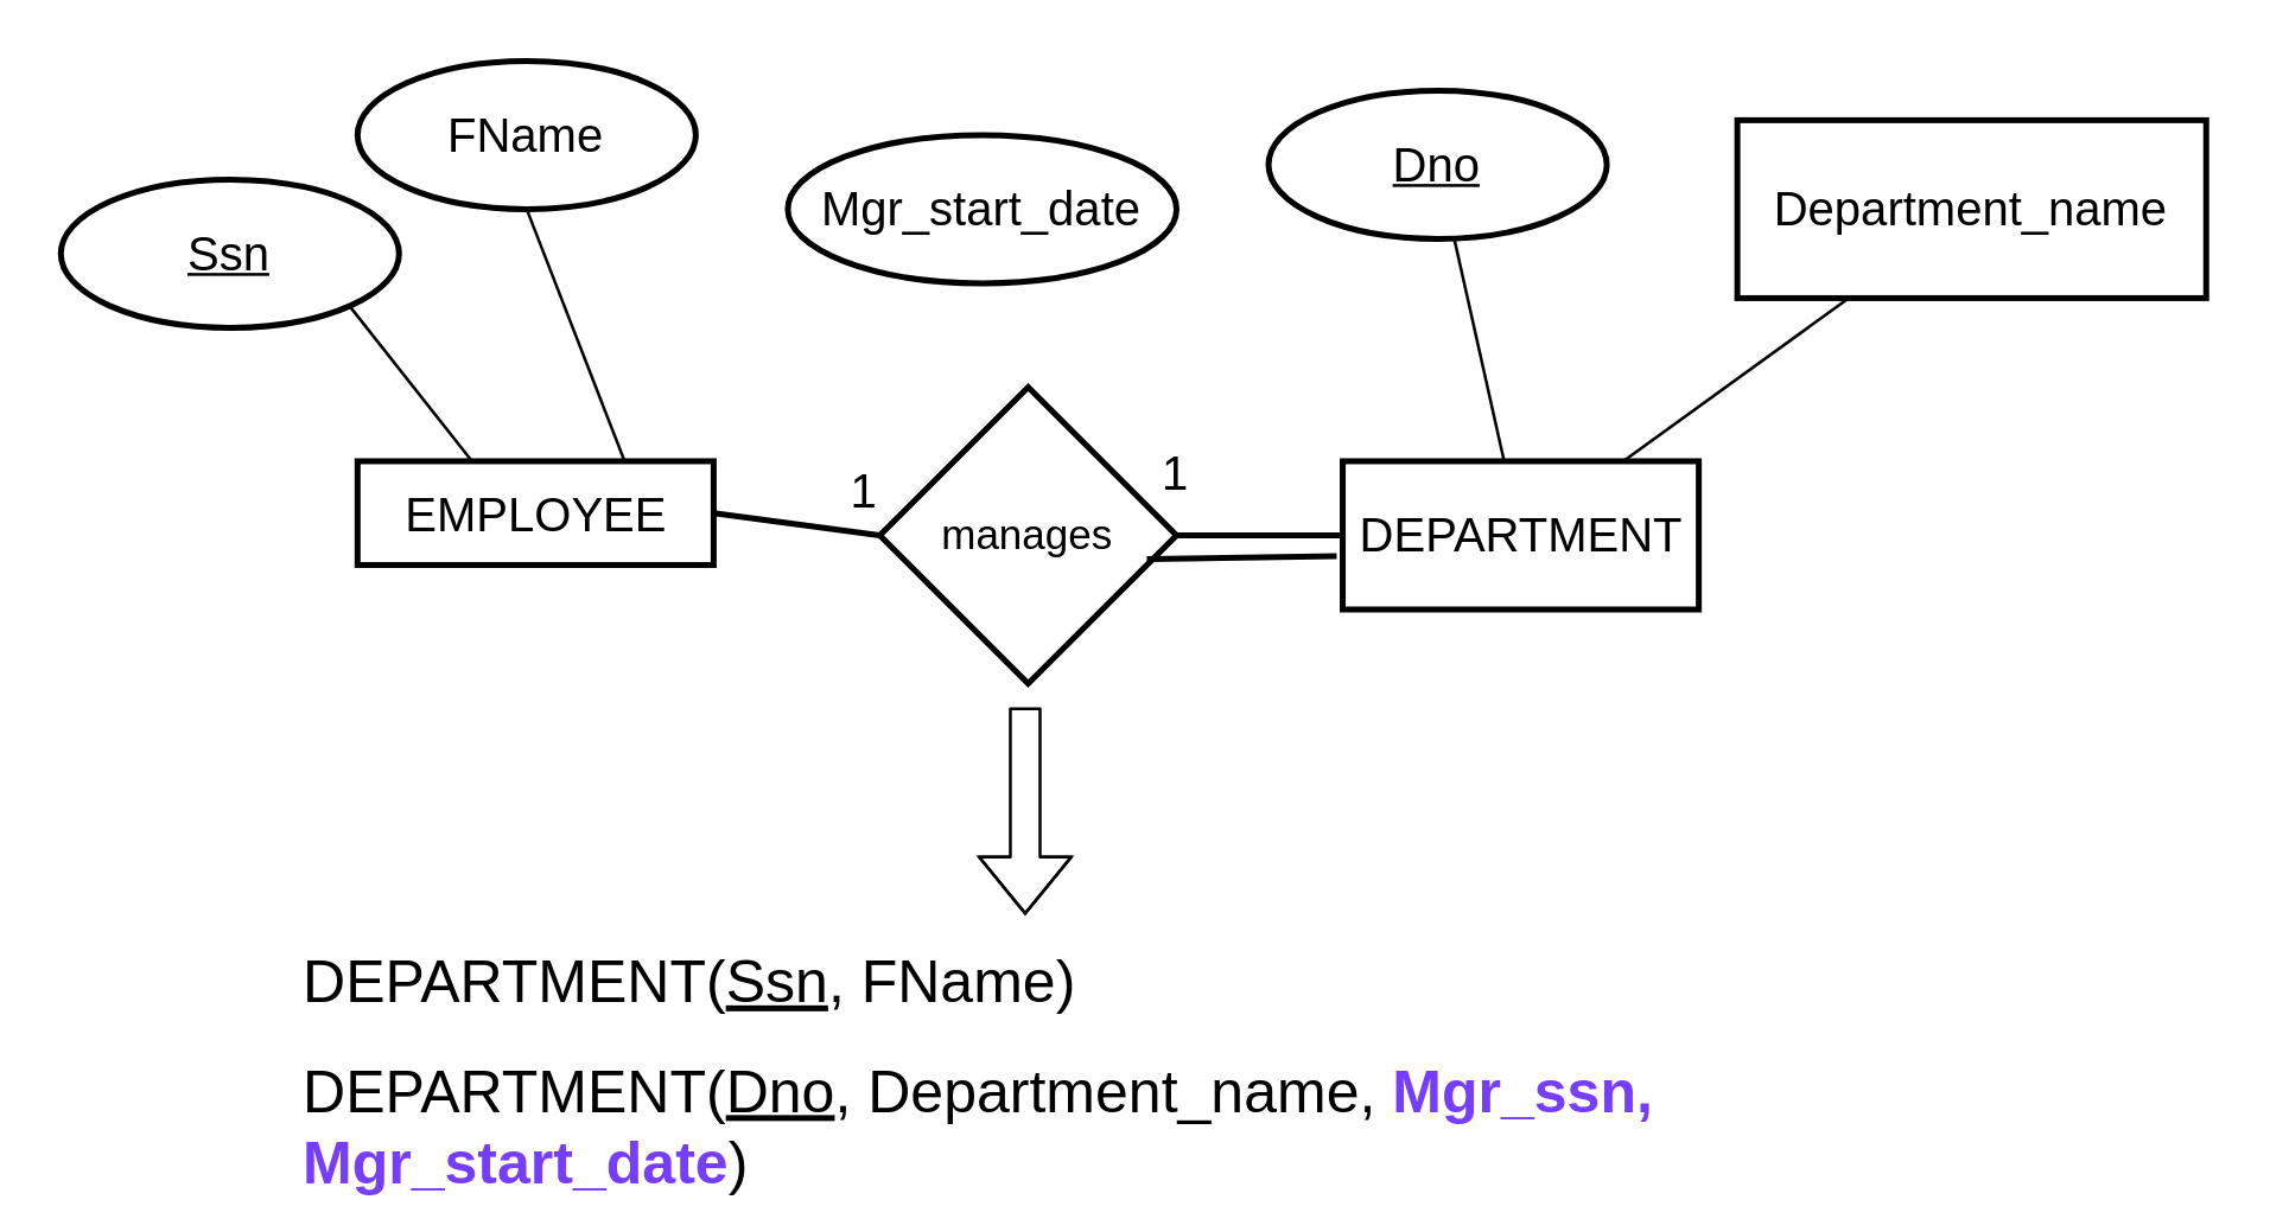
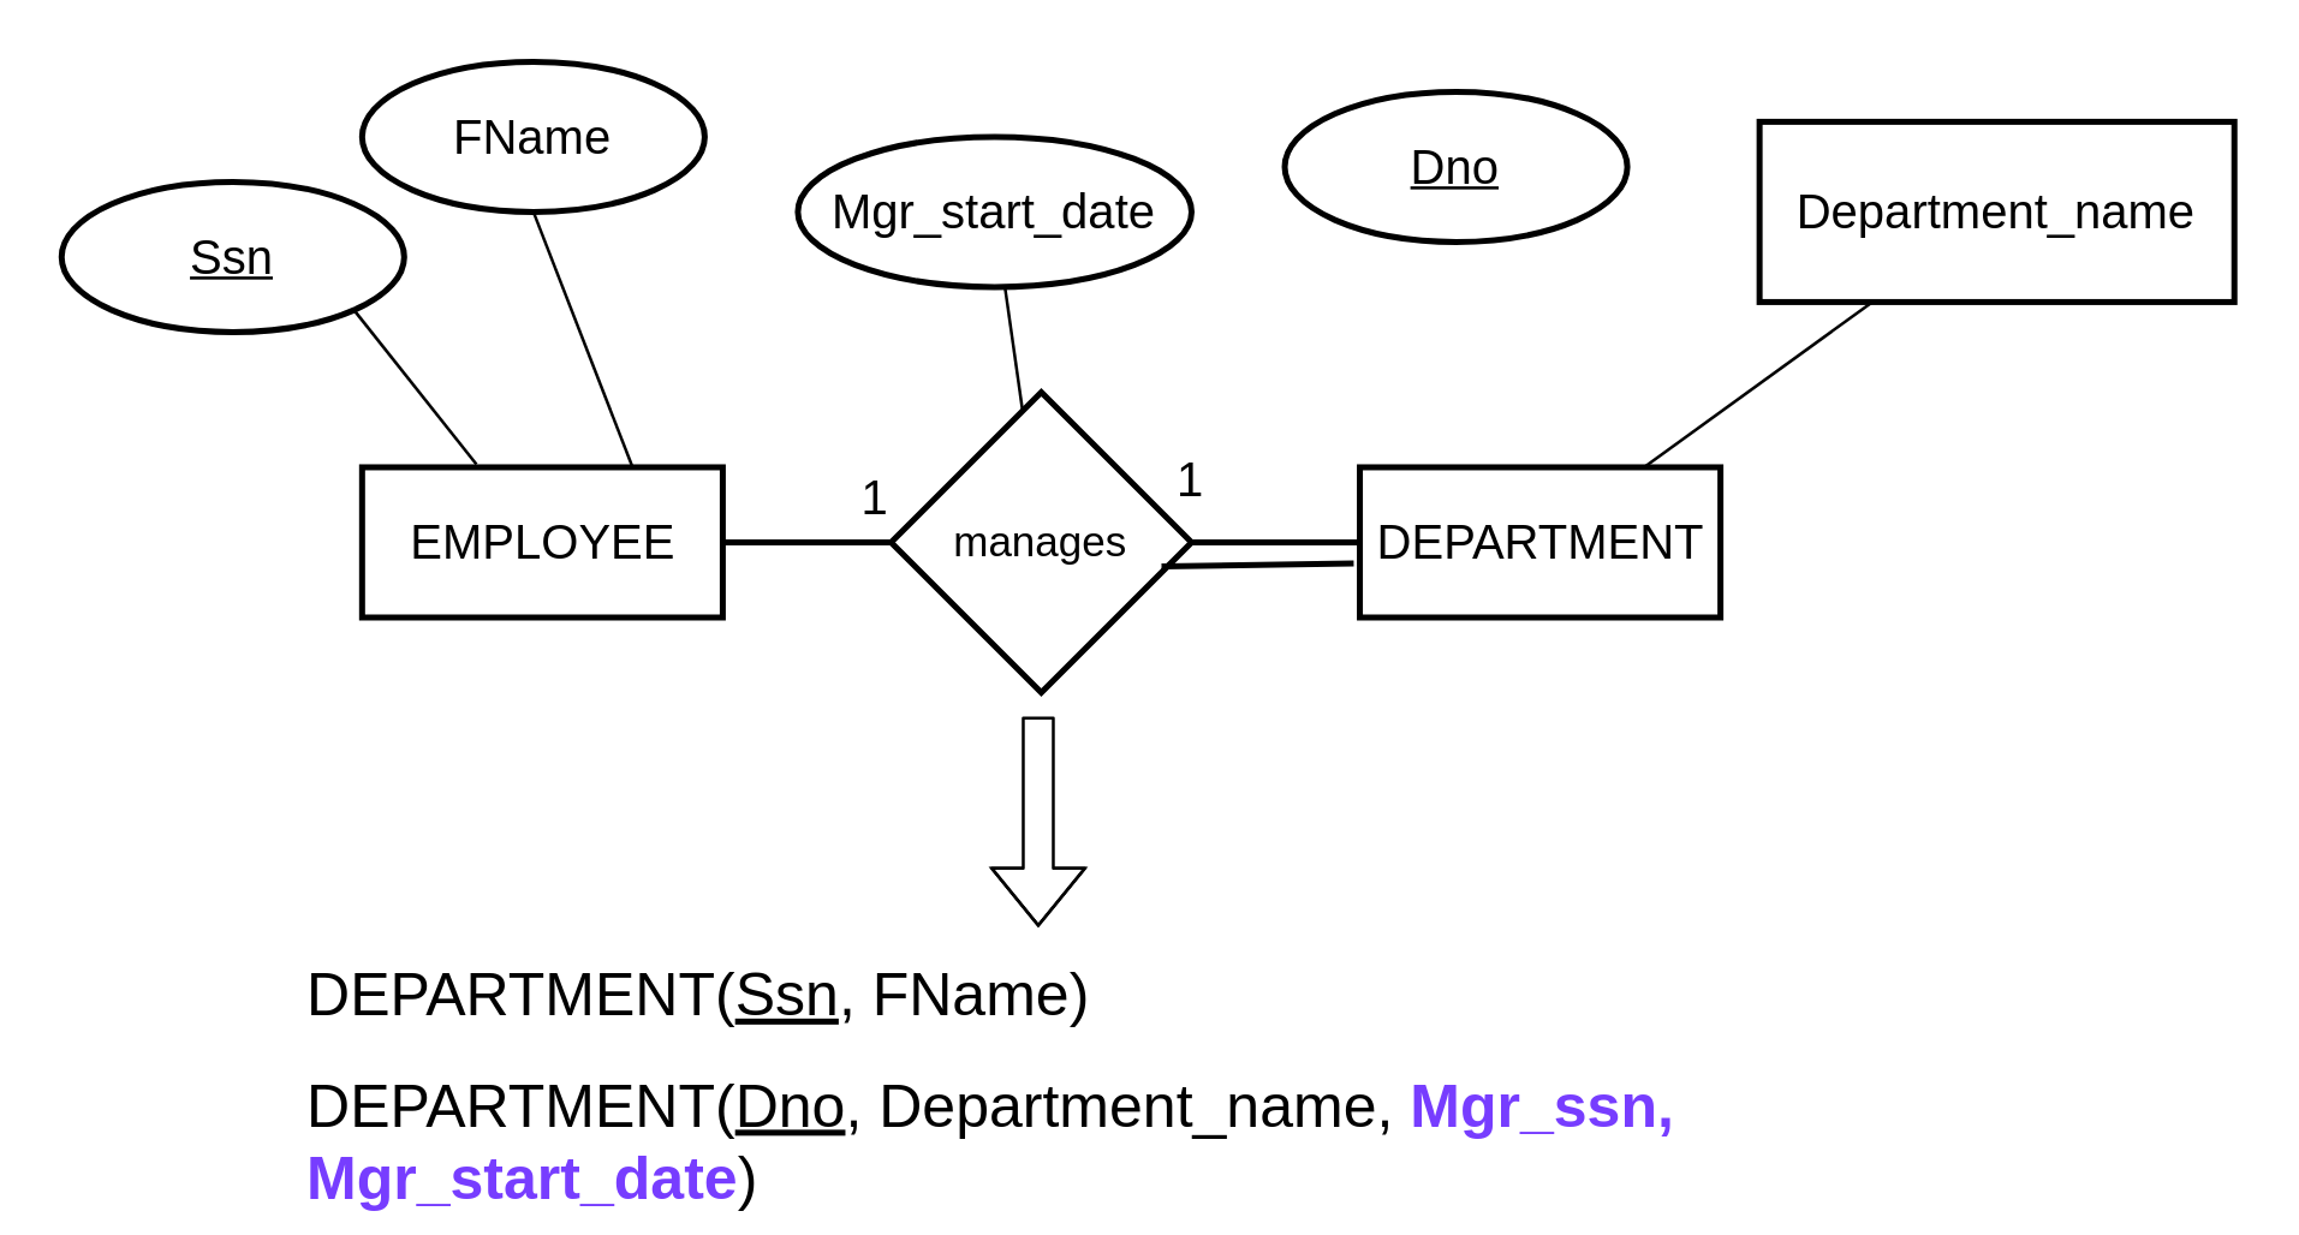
  <mxCell id="0" />
  <mxCell id="1" parent="0" />
- <mxCell id="2" value="EMPLOYEE" style="html=1;fillColor=none;fontSize=16;strokeWidth=2;" parent="1" vertex="1"><mxGeometry x="120" y="155" width="120" height="35" as="geometry" /></mxCell>
+ <mxCell id="2" value="EMPLOYEE" style="html=1;fillColor=none;fontSize=16;strokeWidth=2;" parent="1" vertex="1"><mxGeometry x="120" y="155" width="120" height="50" as="geometry" /></mxCell>
  <mxCell id="3" value="DEPARTMENT" style="html=1;fillColor=none;fontSize=16;strokeWidth=2;" parent="1" vertex="1"><mxGeometry x="452" y="155" width="120" height="50" as="geometry" /></mxCell>
  <mxCell id="4" value="manages" style="shape=rhombus;strokeWidth=2;fontSize=17;perimeter=rhombusPerimeter;whiteSpace=wrap;html=1;align=center;fontSize=14;fillColor=none;" parent="1" vertex="1"><mxGeometry x="296" y="130" width="100" height="100" as="geometry" /></mxCell>
  <mxCell id="5" value="" style="endArrow=none;html=1;exitX=1;exitY=0.5;exitDx=0;exitDy=0;endFill=0;strokeWidth=2;" parent="1" source="2" edge="1"><mxGeometry width="50" height="50" relative="1" as="geometry"><mxPoint x="220.656" y="-11.042" as="sourcePoint" /><mxPoint x="296" y="180" as="targetPoint" /></mxGeometry></mxCell>
  <mxCell id="6" value="" style="endArrow=none;html=1;entryX=0;entryY=0.5;entryDx=0;entryDy=0;endFill=0;strokeWidth=2;" parent="1" target="3" edge="1" source="4"><mxGeometry width="50" height="50" relative="1" as="geometry"><mxPoint x="400" y="180" as="sourcePoint" /><mxPoint x="306" y="190" as="targetPoint" /></mxGeometry></mxCell>
  <mxCell id="7" value="1" style="text;html=1;strokeColor=none;fillColor=none;align=center;verticalAlign=middle;whiteSpace=wrap;rounded=0;fontSize=16;" parent="1" vertex="1"><mxGeometry x="275.5" y="155" width="30" height="20" as="geometry" /></mxCell>
  <mxCell id="8" value="1" style="text;html=1;strokeColor=none;fillColor=none;align=center;verticalAlign=middle;whiteSpace=wrap;rounded=0;fontSize=16;" parent="1" vertex="1"><mxGeometry x="381" y="149" width="30" height="20" as="geometry" /></mxCell>
  <mxCell id="9" value="Mgr_start_date" style="ellipse;whiteSpace=wrap;html=1;strokeWidth=2;fillColor=none;fontSize=16;" parent="1" vertex="1"><mxGeometry x="265" y="45" width="131" height="50" as="geometry" /></mxCell>
  <mxCell id="10" value="" style="shape=flexArrow;endArrow=classic;html=1;" edge="1" parent="1"><mxGeometry width="50" height="50" relative="1" as="geometry"><mxPoint x="345" y="238" as="sourcePoint" /><mxPoint x="345" y="308" as="targetPoint" /><Array as="points"><mxPoint x="345" y="248" /></Array></mxGeometry></mxCell>
  <mxCell id="11" value="DEPARTMENT(&lt;u&gt;Ssn&lt;/u&gt;, FName)" style="text;html=1;strokeColor=none;fillColor=none;align=left;verticalAlign=middle;whiteSpace=wrap;rounded=0;fontSize=20;" vertex="1" parent="1"><mxGeometry x="99.5" y="320" width="462" height="20" as="geometry" /></mxCell>
  <mxCell id="12" value="DEPARTMENT(&lt;u&gt;Dno&lt;/u&gt;, Department_name, &lt;b&gt;&lt;font color=&quot;#773dff&quot;&gt;Mgr_ssn, Mgr_start_date&lt;/font&gt;&lt;/b&gt;)" style="text;html=1;strokeColor=none;fillColor=none;align=left;verticalAlign=middle;whiteSpace=wrap;rounded=0;fontSize=20;" vertex="1" parent="1"><mxGeometry x="99.5" y="369" width="462" height="20" as="geometry" /></mxCell>
  <mxCell id="13" value="Ssn" style="ellipse;whiteSpace=wrap;html=1;strokeWidth=2;fillColor=none;fontSize=16;fontStyle=4" vertex="1" parent="1"><mxGeometry y="60" width="114" height="50" as="geometry" x="20" /></mxCell>
  <mxCell id="14" value="" style="endArrow=none;html=1;exitX=0.75;exitY=0;exitDx=0;exitDy=0;entryX=0.5;entryY=1;entryDx=0;entryDy=0;" edge="1" parent="1" source="2" target="15"><mxGeometry width="50" height="50" relative="1" as="geometry"><mxPoint x="169" y="155" as="sourcePoint" /><mxPoint x="219" y="105" as="targetPoint" /></mxGeometry></mxCell>
  <mxCell id="15" value="FName" style="ellipse;whiteSpace=wrap;html=1;strokeWidth=2;fillColor=none;fontSize=16;" vertex="1" parent="1"><mxGeometry x="120" y="20" width="114" height="50" as="geometry" /></mxCell>
  <mxCell id="16" value="" style="endArrow=none;html=1;exitX=0.317;exitY=-0.02;exitDx=0;exitDy=0;entryX=1;entryY=1;entryDx=0;entryDy=0;exitPerimeter=0;" edge="1" parent="1" source="2" target="13"><mxGeometry width="50" height="50" relative="1" as="geometry"><mxPoint x="220" y="165" as="sourcePoint" /><mxPoint x="242" y="110" as="targetPoint" /></mxGeometry></mxCell>
+ <mxCell id="17" value="" style="endArrow=none;html=1;" edge="1" parent="1" source="4" target="9"><mxGeometry width="50" height="50" relative="1" as="geometry"><mxPoint x="168.04" y="164" as="sourcePoint" /><mxPoint x="127.305" y="112.678" as="targetPoint" /></mxGeometry></mxCell>
  <mxCell id="18" value="Dno" style="ellipse;whiteSpace=wrap;html=1;strokeWidth=2;fillColor=none;fontSize=16;fontStyle=4" vertex="1" parent="1"><mxGeometry x="427" y="30" width="114" height="50" as="geometry" /></mxCell>
  <mxCell id="19" value="Department_name" style="whiteSpace=wrap;html=1;strokeWidth=2;fillColor=none;fontSize=16;rounded=0;" vertex="1" parent="1"><mxGeometry x="585" y="40" width="158" height="60" as="geometry" /></mxCell>
  <mxCell id="20" value="" style="endArrow=none;html=1;" edge="1" parent="1" source="3" target="19"><mxGeometry width="50" height="50" relative="1" as="geometry"><mxPoint x="673" y="207.5" as="sourcePoint" /><mxPoint x="630" y="123" as="targetPoint" /></mxGeometry></mxCell>
- <mxCell id="21" value="" style="endArrow=none;html=1;" edge="1" parent="1" source="3" target="18"><mxGeometry width="50" height="50" relative="1" as="geometry"><mxPoint x="573.754" y="165" as="sourcePoint" /><mxPoint x="640" y="133" as="targetPoint" /></mxGeometry></mxCell>
  <mxCell id="22" value="" style="endArrow=none;html=1;entryX=-0.017;entryY=0.64;entryDx=0;entryDy=0;endFill=0;strokeWidth=2;entryPerimeter=0;exitX=0.9;exitY=0.58;exitDx=0;exitDy=0;exitPerimeter=0;" edge="1" parent="1" source="4" target="3"><mxGeometry width="50" height="50" relative="1" as="geometry"><mxPoint x="400" y="190" as="sourcePoint" /><mxPoint x="462" y="190" as="targetPoint" /></mxGeometry></mxCell>
